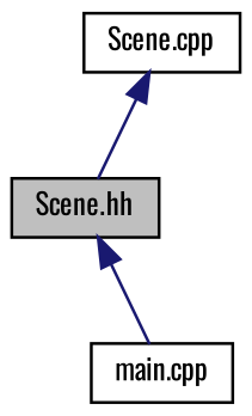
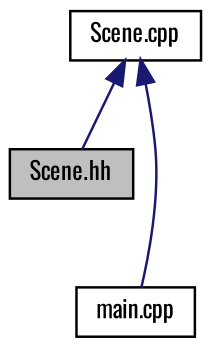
  digraph {
    fontname=Oswald
    node [color=black fillcolor=white fontname=Oswald fontsize=10 shape=record style=filled]
    edge [color=midnightblue dir=back fontname=Oswald fontsize=10 labelfontname=FreeSans labelfontsize=10 style=solid]
    n1 [fillcolor=grey75 fontcolor=black height=0.2 label="Scene.hh" width=0.4]
    n2 [height=0.2 label="main.cpp" width=0.4]
    n3 [height=0.2 label="Scene.cpp" width=0.4]
-   n1 -> n2
+   n3 -> n2
    n3 -> n1
  }
